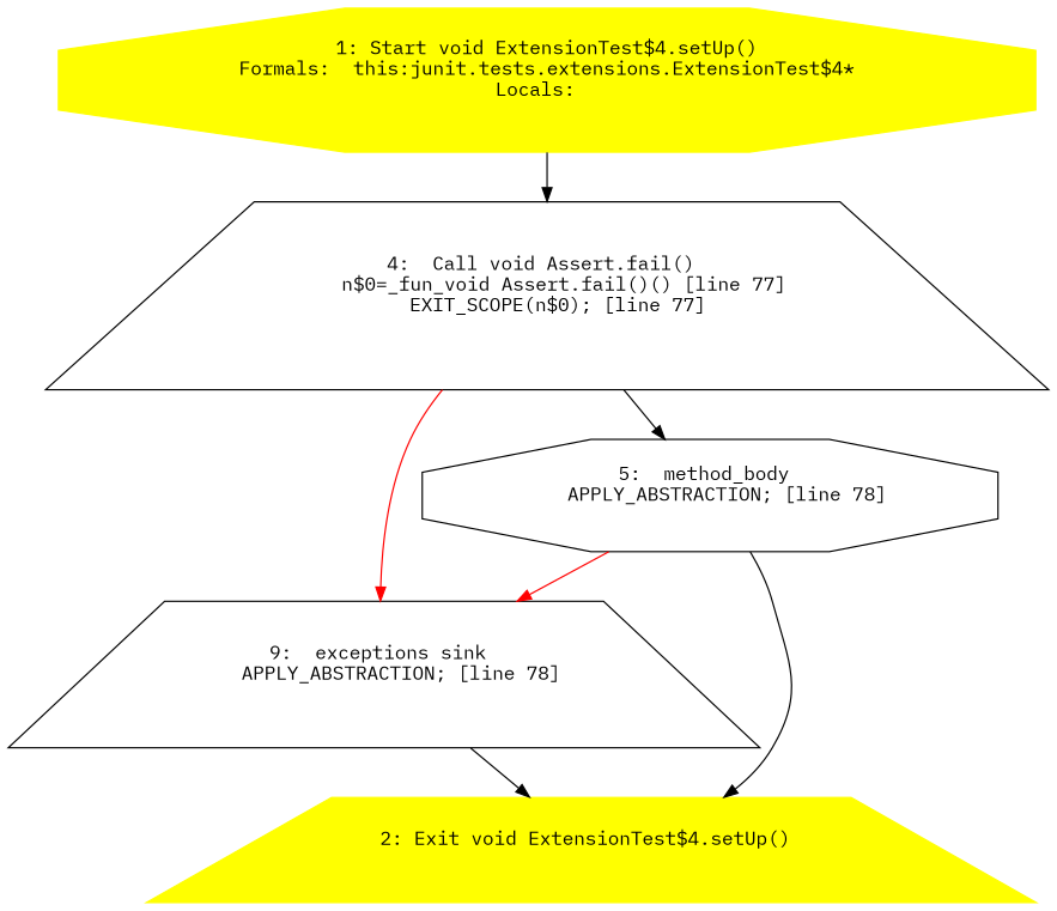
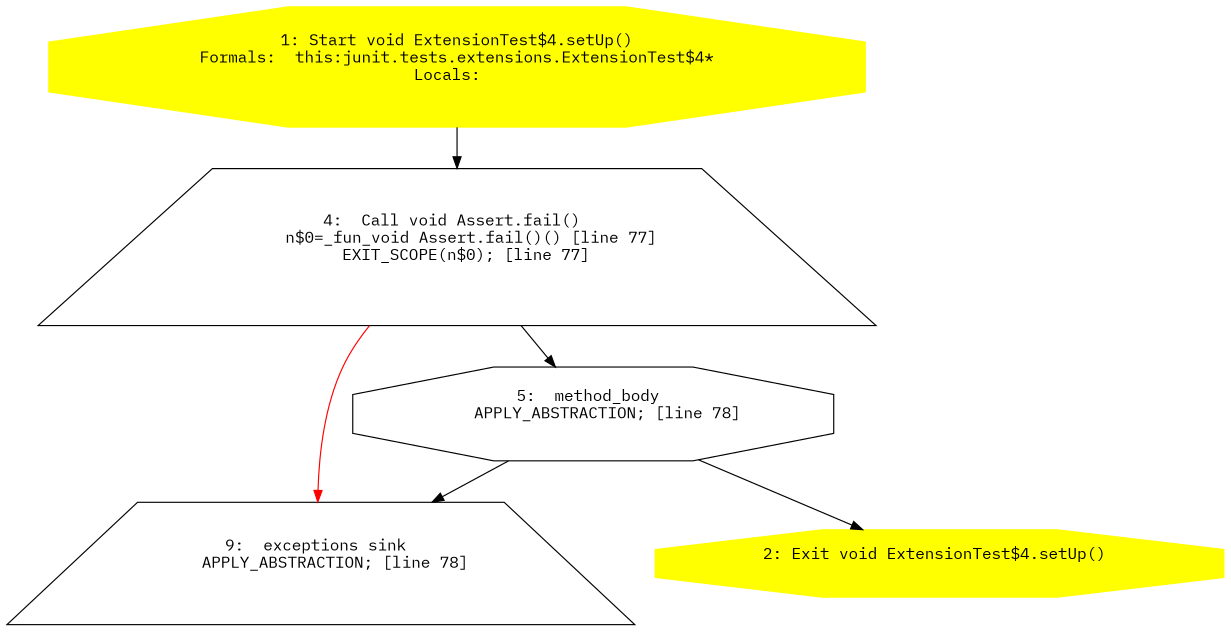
  digraph {
    fontname="IBM Plex Mono"
    node [fontname="IBM Plex Mono" shape=octagon]
    edge [fontname="IBM Plex Mono"]
    n1 [color=yellow label="1: Start void ExtensionTest$4.setUp()\nFormals:  this:junit.tests.extensions.ExtensionTest$4*\nLocals:  \n  " style=filled]
    n2 [label="4:  Call void Assert.fail() \n   n$0=_fun_void Assert.fail()() [line 77]\n  EXIT_SCOPE(n$0); [line 77]\n " shape=trapezium]
    n3 [label="9:  exceptions sink \n   APPLY_ABSTRACTION; [line 78]\n " shape=trapezium]
    n4 [label="5:  method_body \n   APPLY_ABSTRACTION; [line 78]\n "]
-   n5 [color=yellow label="2: Exit void ExtensionTest$4.setUp() \n  " shape=trapezium style=filled]
+   n5 [color=yellow label="2: Exit void ExtensionTest$4.setUp() \n  " style=filled]
    n1 -> n2
    n2 -> n3 [color=red]
    n2 -> n4
-   n3 -> n5
-   n4 -> n3 [color=red]
+   n4 -> n3 [color=black]
    n4 -> n5
  }
